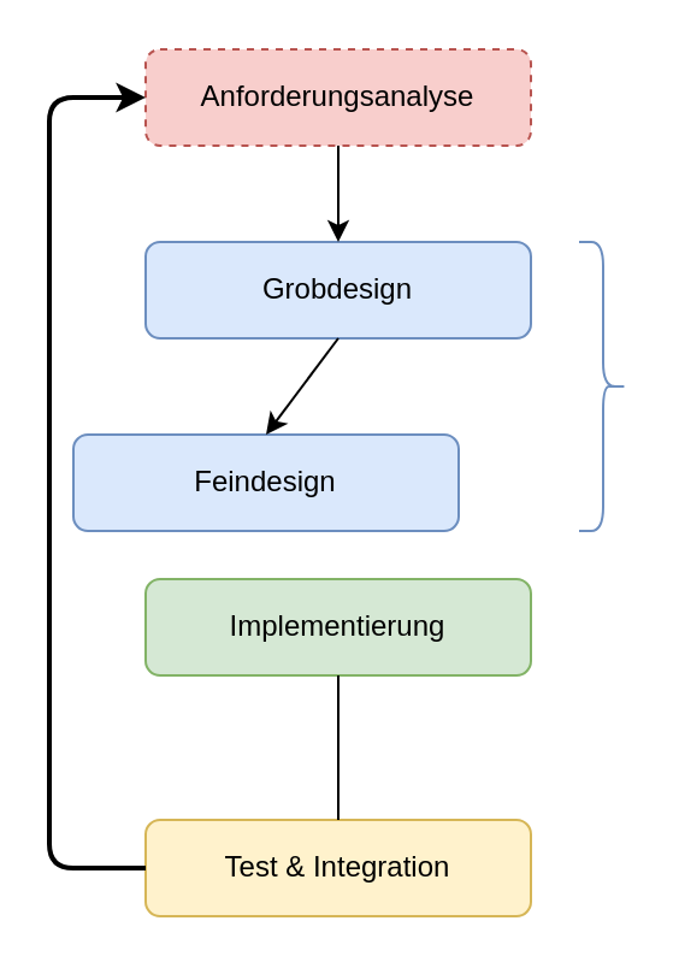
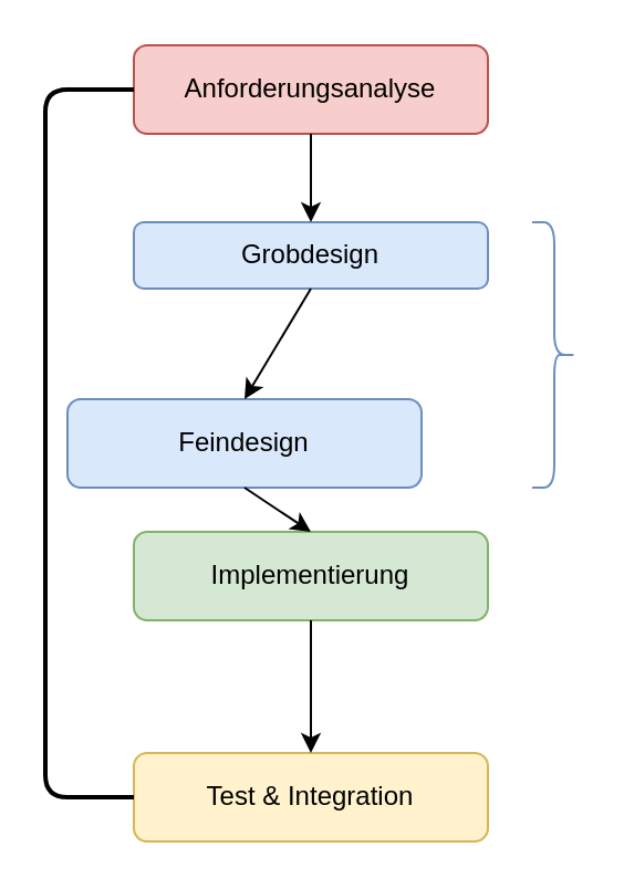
  <mxCell id="0" />
  <mxCell id="1" parent="0" />
- <mxCell id="2" value="Anforderungsanalyse" style="rounded=1;whiteSpace=wrap;html=1;fillColor=#f8cecc;strokeColor=#b85450;gradientDirection=south;dashed=1;" vertex="1" parent="1"><mxGeometry x="60" y="20" width="160" height="40" as="geometry" /></mxCell>
- <mxCell id="3" value="Grobdesign" style="rounded=1;whiteSpace=wrap;html=1;fillColor=#dae8fc;strokeColor=#6c8ebf;" vertex="1" parent="1"><mxGeometry x="60" y="100" width="160" height="40" as="geometry" /></mxCell>
+ <mxCell id="2" value="Anforderungsanalyse" style="rounded=1;whiteSpace=wrap;html=1;fillColor=#f8cecc;strokeColor=#b85450;gradientDirection=south;" vertex="1" parent="1"><mxGeometry x="60" y="20" width="160" height="40" as="geometry" /></mxCell>
+ <mxCell id="3" value="Grobdesign" style="rounded=1;whiteSpace=wrap;html=1;fillColor=#dae8fc;strokeColor=#6c8ebf;" vertex="1" parent="1"><mxGeometry x="60" y="100" width="160" height="30" as="geometry" /></mxCell>
  <mxCell id="4" value="Feindesign" style="rounded=1;whiteSpace=wrap;html=1;fillColor=#dae8fc;strokeColor=#6c8ebf;" vertex="1" parent="1"><mxGeometry x="30" y="180" width="160" height="40" as="geometry" /></mxCell>
  <mxCell id="5" value="Implementierung" style="rounded=1;whiteSpace=wrap;html=1;fillColor=#d5e8d4;strokeColor=#82b366;" vertex="1" parent="1"><mxGeometry x="60" y="240" width="160" height="40" as="geometry" /></mxCell>
  <mxCell id="6" value="Test &amp;amp; Integration" style="rounded=1;whiteSpace=wrap;html=1;fillColor=#fff2cc;strokeColor=#d6b656;" vertex="1" parent="1"><mxGeometry x="60" y="340" width="160" height="40" as="geometry" /></mxCell>
  <mxCell id="7" value="" style="endArrow=classic;html=1;exitX=0.5;exitY=1;exitDx=0;exitDy=0;entryX=0.5;entryY=0;entryDx=0;entryDy=0;" edge="1" parent="1" source="2" target="3"><mxGeometry width="50" height="50" relative="1" as="geometry"><mxPoint x="320" y="250" as="sourcePoint" /><mxPoint x="140" y="100" as="targetPoint" /></mxGeometry></mxCell>
  <mxCell id="8" value="" style="endArrow=classic;html=1;exitX=0.5;exitY=1;exitDx=0;exitDy=0;entryX=0.5;entryY=0;entryDx=0;entryDy=0;" edge="1" parent="1" source="3" target="4"><mxGeometry width="50" height="50" relative="1" as="geometry"><mxPoint x="150" y="70" as="sourcePoint" /><mxPoint x="180" y="180" as="targetPoint" /></mxGeometry></mxCell>
- <mxCell id="10" value="" style="endArrow=none;html=1;exitX=0.5;exitY=1;exitDx=0;exitDy=0;entryX=0.5;entryY=0;entryDx=0;entryDy=0;" edge="1" parent="1" source="5" target="6"><mxGeometry width="50" height="50" relative="1" as="geometry"><mxPoint x="170" y="90" as="sourcePoint" /><mxPoint x="170" y="130" as="targetPoint" /></mxGeometry></mxCell>
+ <mxCell id="9" value="" style="endArrow=classic;html=1;exitX=0.5;exitY=1;exitDx=0;exitDy=0;entryX=0.5;entryY=0;entryDx=0;entryDy=0;" edge="1" parent="1" source="4" target="5"><mxGeometry width="50" height="50" relative="1" as="geometry"><mxPoint x="160" y="80" as="sourcePoint" /><mxPoint x="160" y="120" as="targetPoint" /></mxGeometry></mxCell>
+ <mxCell id="10" value="" style="endArrow=classic;html=1;exitX=0.5;exitY=1;exitDx=0;exitDy=0;entryX=0.5;entryY=0;entryDx=0;entryDy=0;" edge="1" parent="1" source="5" target="6"><mxGeometry width="50" height="50" relative="1" as="geometry"><mxPoint x="170" y="90" as="sourcePoint" /><mxPoint x="170" y="130" as="targetPoint" /></mxGeometry></mxCell>
  <mxCell id="11" value="" style="shape=curlyBracket;whiteSpace=wrap;html=1;rounded=1;flipH=1;align=left;fillColor=#dae8fc;strokeColor=#6c8ebf;" vertex="1" parent="1"><mxGeometry x="240" y="100" width="20" height="120" as="geometry" /></mxCell>
- <mxCell id="12" value="" style="endArrow=classic;html=1;exitX=0;exitY=0.5;exitDx=0;exitDy=0;entryX=0;entryY=0.5;entryDx=0;entryDy=0;strokeWidth=2;" edge="1" parent="1" source="6" target="2"><mxGeometry width="50" height="50" relative="1" as="geometry"><mxPoint x="150" y="310" as="sourcePoint" /><mxPoint x="150" y="350" as="targetPoint" /><Array as="points"><mxPoint x="20" y="360" /><mxPoint x="20" y="40" /></Array></mxGeometry></mxCell>
+ <mxCell id="12" value="" style="endArrow=none;html=1;exitX=0;exitY=0.5;exitDx=0;exitDy=0;entryX=0;entryY=0.5;entryDx=0;entryDy=0;strokeWidth=2;" edge="1" parent="1" source="6" target="2"><mxGeometry width="50" height="50" relative="1" as="geometry"><mxPoint x="150" y="310" as="sourcePoint" /><mxPoint x="150" y="350" as="targetPoint" /><Array as="points"><mxPoint x="20" y="360" /><mxPoint x="20" y="40" /></Array></mxGeometry></mxCell>
